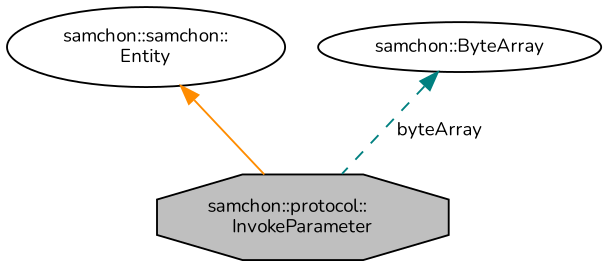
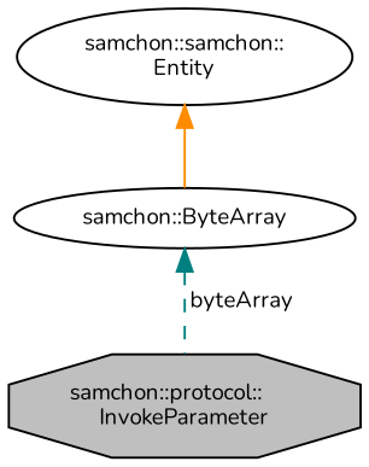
  digraph {
    fontname=Nunito
    node [color=black fillcolor=white fontname=Nunito fontsize=10 shape=ellipse style=filled]
    edge [dir=back fontname=Nunito fontsize=10 labelfontname=Helvetica labelfontsize=10]
    n1 [fillcolor=grey75 fontcolor=black height=0.2 label="samchon::protocol::\lInvokeParameter" shape=octagon width=0.4]
    n2 [height=0.2 label="samchon::samchon::\lEntity" width=0.4]
    n3 [height=0.2 label="samchon::ByteArray" width=0.4]
-   n2 -> n1 [color=darkorange style=solid]
+   n2 -> n3 [color=darkorange style=solid]
    n3 -> n1 [color=teal label=" byteArray" style=dashed]
  }
